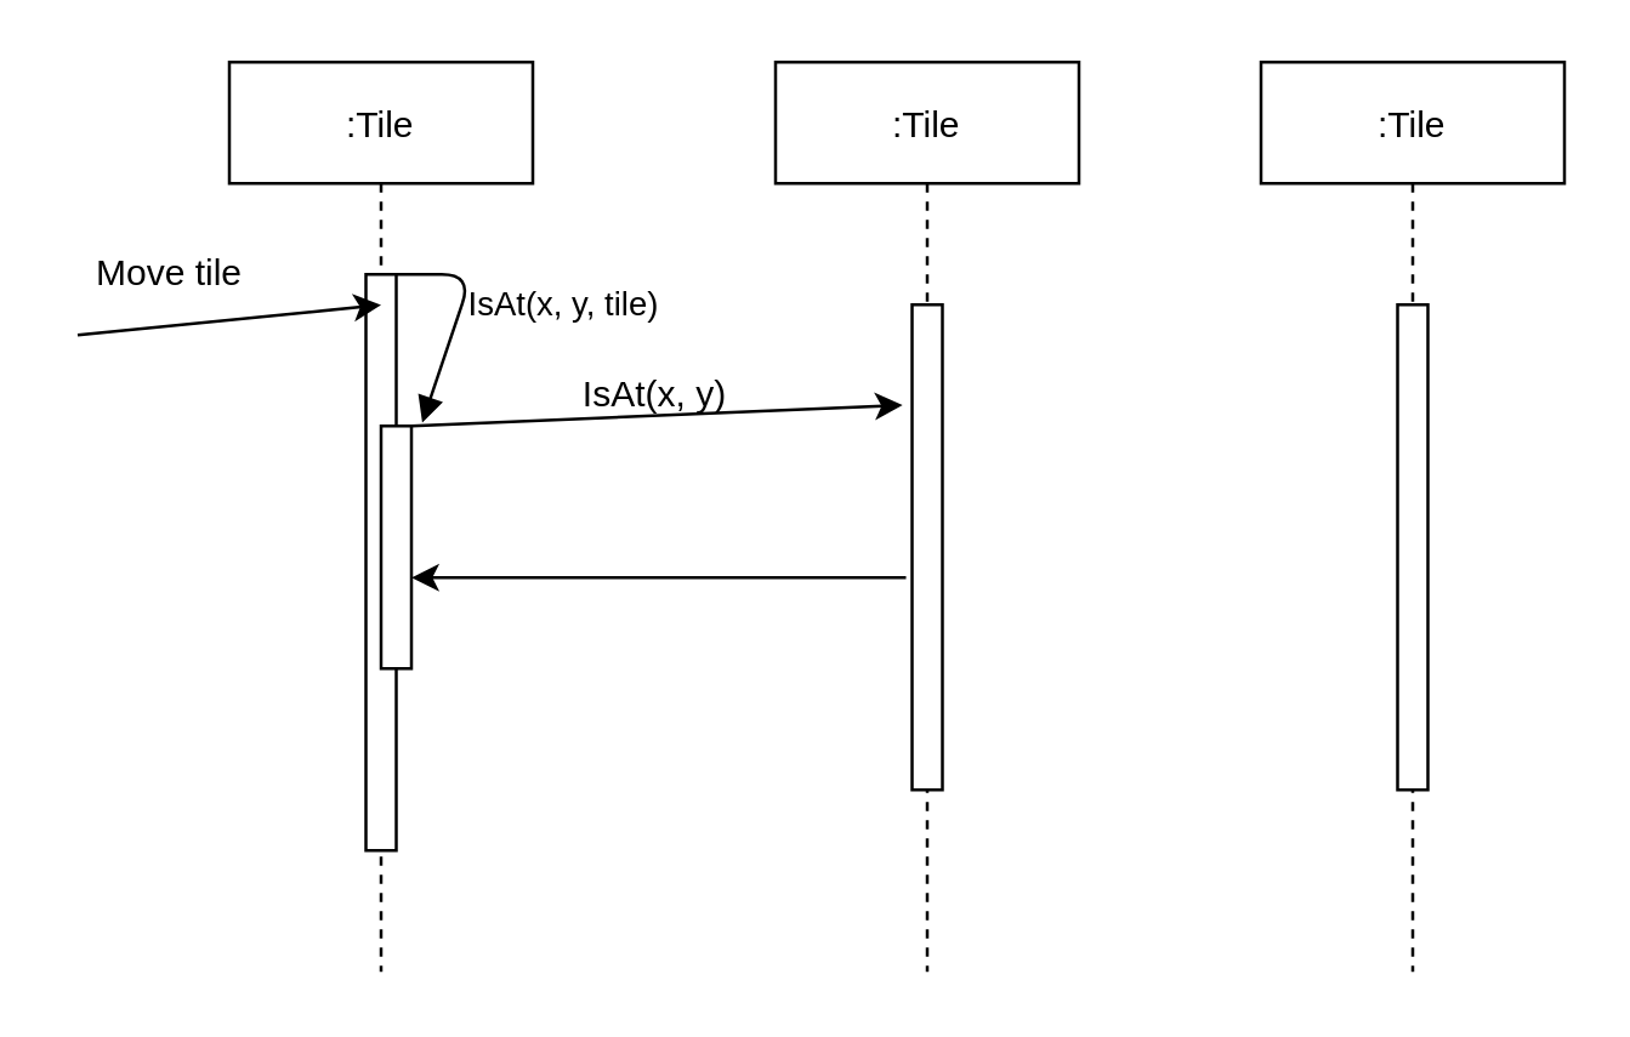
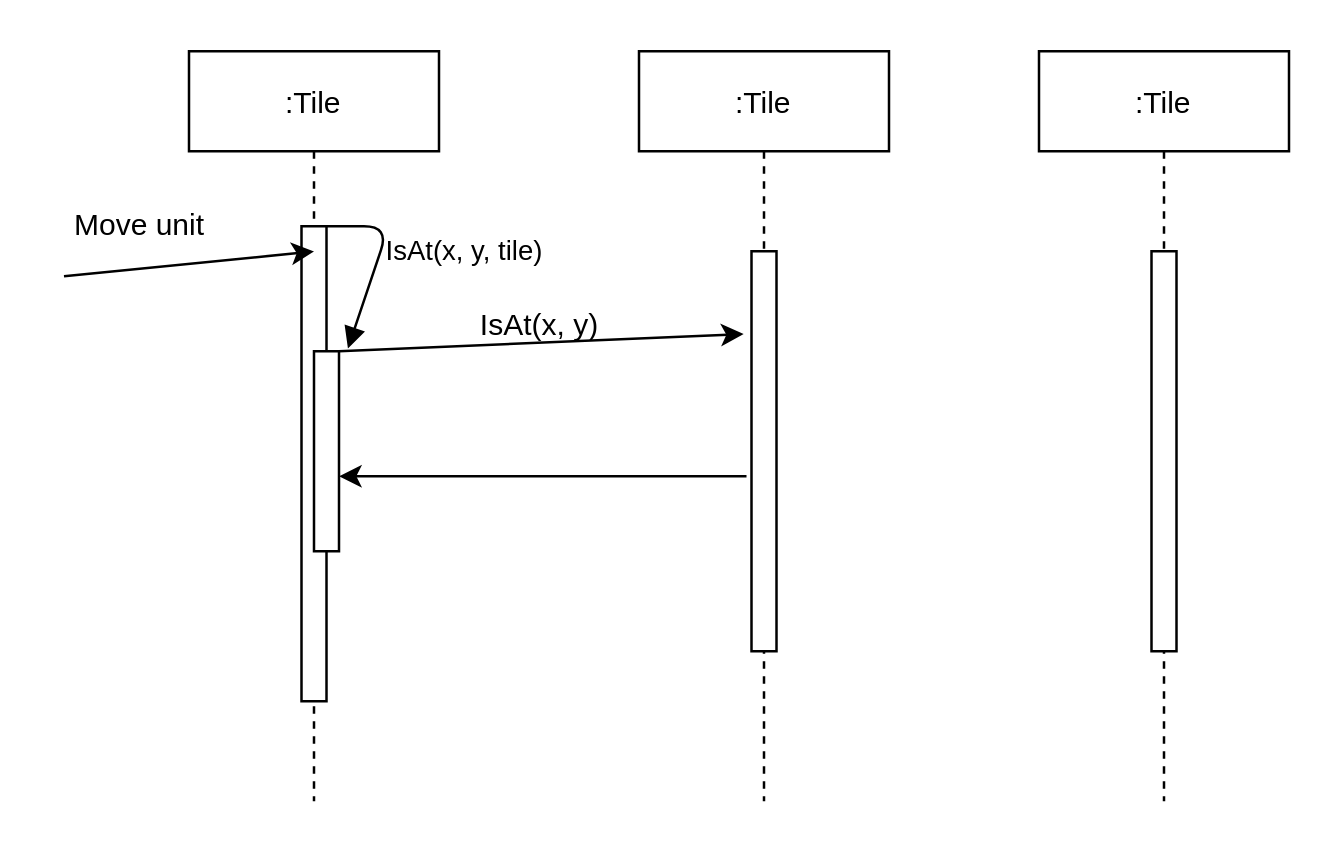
  <mxCell id="0" />
  <mxCell id="1" parent="0" />
  <mxCell id="2" value=":Tile" style="shape=umlLifeline;perimeter=lifelinePerimeter;container=1;collapsible=0;recursiveResize=0;rounded=0;shadow=0;strokeWidth=1;" parent="1" vertex="1"><mxGeometry x="75" y="20" width="100" height="300" as="geometry" /></mxCell>
  <mxCell id="3" value="" style="points=[];perimeter=orthogonalPerimeter;rounded=0;shadow=0;strokeWidth=1;" parent="2" vertex="1"><mxGeometry x="45" y="70" width="10" height="190" as="geometry" /></mxCell>
  <mxCell id="4" value="" style="points=[];perimeter=orthogonalPerimeter;rounded=0;shadow=0;strokeWidth=1;" parent="2" vertex="1"><mxGeometry x="50" y="120" width="10" height="80" as="geometry" /></mxCell>
  <mxCell id="5" value="" style="verticalAlign=bottom;endArrow=block;entryX=1.357;entryY=-0.014;shadow=0;strokeWidth=1;entryDx=0;entryDy=0;entryPerimeter=0;" parent="2" source="3" target="4" edge="1"><mxGeometry relative="1" as="geometry"><mxPoint x="155" y="80" as="sourcePoint" /><Array as="points"><mxPoint x="80" y="70" /></Array></mxGeometry></mxCell>
  <mxCell id="6" value=":Tile" style="shape=umlLifeline;perimeter=lifelinePerimeter;container=1;collapsible=0;recursiveResize=0;rounded=0;shadow=0;strokeWidth=1;" parent="1" vertex="1"><mxGeometry x="255" y="20" width="100" height="300" as="geometry" /></mxCell>
  <mxCell id="7" value="" style="points=[];perimeter=orthogonalPerimeter;rounded=0;shadow=0;strokeWidth=1;" parent="6" vertex="1"><mxGeometry x="45" y="80" width="10" height="160" as="geometry" /></mxCell>
  <mxCell id="8" value="&lt;span style=&quot;font-size: 11px ; background-color: rgb(255 , 255 , 255)&quot;&gt;IsAt(x, y, tile)&lt;/span&gt;" style="text;html=1;align=center;verticalAlign=middle;resizable=0;points=[];autosize=1;strokeColor=none;" vertex="1" parent="1"><mxGeometry x="140" y="90" width="90" height="20" as="geometry" /></mxCell>
- <mxCell id="9" value="Move tile" style="text;html=1;align=center;verticalAlign=middle;resizable=0;points=[];autosize=1;strokeColor=none;" vertex="1" parent="1"><mxGeometry x="20" y="80" width="70" height="20" as="geometry" /></mxCell>
+ <mxCell id="9" value="Move unit" style="text;html=1;align=center;verticalAlign=middle;resizable=0;points=[];autosize=1;strokeColor=none;" vertex="1" parent="1"><mxGeometry x="20" y="80" width="70" height="20" as="geometry" /></mxCell>
  <mxCell id="10" value="" style="endArrow=classic;html=1;entryX=0.5;entryY=0.053;entryDx=0;entryDy=0;entryPerimeter=0;" edge="1" parent="1" target="3"><mxGeometry width="50" height="50" relative="1" as="geometry"><mxPoint x="25" y="110" as="sourcePoint" /><mxPoint x="365" y="300" as="targetPoint" /><Array as="points"><mxPoint x="25" y="110" /></Array></mxGeometry></mxCell>
  <mxCell id="11" value=":Tile" style="shape=umlLifeline;perimeter=lifelinePerimeter;container=1;collapsible=0;recursiveResize=0;rounded=0;shadow=0;strokeWidth=1;" vertex="1" parent="1"><mxGeometry x="415" y="20" width="100" height="300" as="geometry" /></mxCell>
  <mxCell id="12" value="" style="points=[];perimeter=orthogonalPerimeter;rounded=0;shadow=0;strokeWidth=1;" vertex="1" parent="11"><mxGeometry x="45" y="80" width="10" height="160" as="geometry" /></mxCell>
  <mxCell id="13" value="IsAt(x, y)" style="text;html=1;align=center;verticalAlign=middle;resizable=0;points=[];autosize=1;strokeColor=none;" vertex="1" parent="1"><mxGeometry x="185" y="120" width="60" height="20" as="geometry" /></mxCell>
  <mxCell id="14" value="" style="endArrow=classic;html=1;" edge="1" parent="1"><mxGeometry width="50" height="50" relative="1" as="geometry"><mxPoint x="298" y="190" as="sourcePoint" /><mxPoint x="135" y="190" as="targetPoint" /><Array as="points" /></mxGeometry></mxCell>
  <mxCell id="15" value="" style="endArrow=classic;html=1;entryX=-0.314;entryY=0.207;entryDx=0;entryDy=0;entryPerimeter=0;" edge="1" parent="1" source="4" target="7"><mxGeometry width="50" height="50" relative="1" as="geometry"><mxPoint x="315" y="350" as="sourcePoint" /><mxPoint x="365" y="300" as="targetPoint" /><Array as="points" /></mxGeometry></mxCell>
